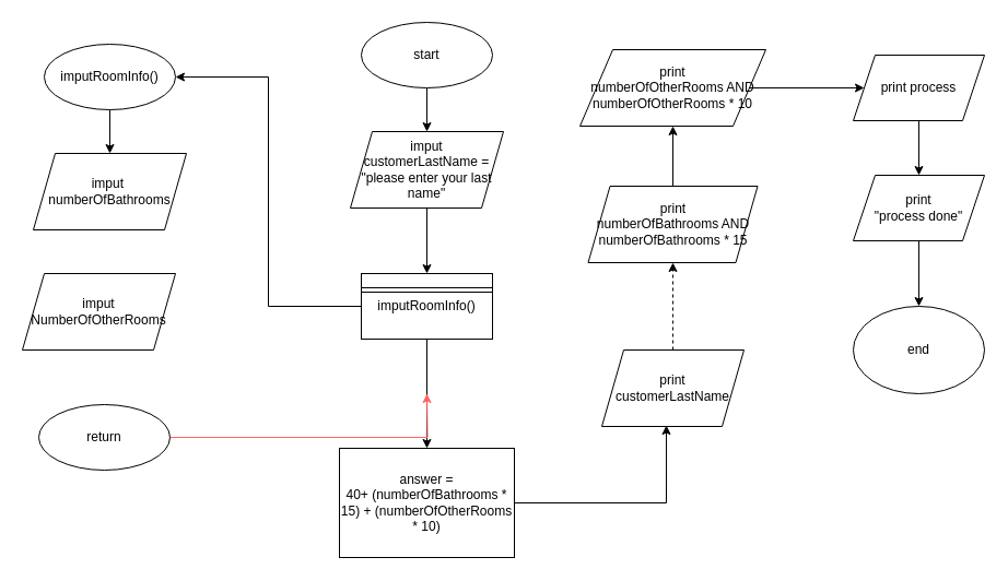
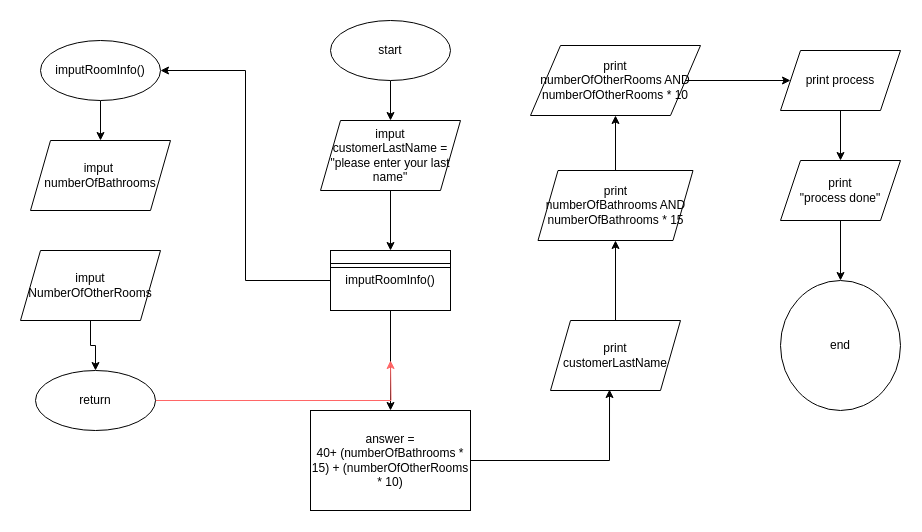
  <mxCell id="0" />
  <mxCell id="1" parent="0" />
  <mxCell id="2" style="edgeStyle=orthogonalEdgeStyle;rounded=0;orthogonalLoop=1;jettySize=auto;html=1;" parent="1" source="3" target="6" edge="1"><mxGeometry relative="1" as="geometry" /></mxCell>
  <mxCell id="3" value="start" style="ellipse;whiteSpace=wrap;html=1;" parent="1" vertex="1"><mxGeometry x="330" y="20" width="120" height="60" as="geometry" /></mxCell>
- <mxCell id="4" value="end" style="ellipse;whiteSpace=wrap;html=1;" parent="1" vertex="1"><mxGeometry x="780" y="280" width="120" height="80" as="geometry" /></mxCell>
+ <mxCell id="4" value="end" style="ellipse;whiteSpace=wrap;html=1;" parent="1" vertex="1"><mxGeometry x="780" y="280" width="120" height="130" as="geometry" /></mxCell>
  <mxCell id="5" style="edgeStyle=orthogonalEdgeStyle;rounded=0;orthogonalLoop=1;jettySize=auto;html=1;" parent="1" source="6" target="23" edge="1"><mxGeometry relative="1" as="geometry" /></mxCell>
  <mxCell id="6" value="imput&lt;div&gt;customerLastName = &quot;please enter your last name&quot;&lt;/div&gt;" style="shape=parallelogram;perimeter=parallelogramPerimeter;whiteSpace=wrap;html=1;fixedSize=1;" parent="1" vertex="1"><mxGeometry x="320" y="120" width="140" height="70" as="geometry" /></mxCell>
  <mxCell id="7" value="imput&amp;nbsp;&lt;div&gt;numberOfBathrooms&lt;/div&gt;" style="shape=parallelogram;perimeter=parallelogramPerimeter;whiteSpace=wrap;html=1;fixedSize=1;" parent="1" vertex="1"><mxGeometry x="30" y="140" width="140" height="70" as="geometry" /></mxCell>
+ <mxCell id="8" style="edgeStyle=orthogonalEdgeStyle;rounded=0;orthogonalLoop=1;jettySize=auto;html=1;" parent="1" source="9" target="28" edge="1"><mxGeometry relative="1" as="geometry" /></mxCell>
  <mxCell id="9" value="imput NumberOfOtherRooms" style="shape=parallelogram;perimeter=parallelogramPerimeter;whiteSpace=wrap;html=1;fixedSize=1;" parent="1" vertex="1"><mxGeometry x="20" y="250" width="140" height="70" as="geometry" /></mxCell>
  <mxCell id="10" value="answer =&lt;div&gt;40+ (numberOfBathrooms * 15) + (numberOfOtherRooms * 10)&lt;/div&gt;" style="rounded=0;whiteSpace=wrap;html=1;" parent="1" vertex="1"><mxGeometry x="310" y="410" width="160" height="100" as="geometry" /></mxCell>
- <mxCell id="11" style="edgeStyle=orthogonalEdgeStyle;rounded=0;orthogonalLoop=1;jettySize=auto;html=1;dashed=1;" parent="1" source="12" target="14" edge="1"><mxGeometry relative="1" as="geometry" /></mxCell>
+ <mxCell id="11" style="edgeStyle=orthogonalEdgeStyle;rounded=0;orthogonalLoop=1;jettySize=auto;html=1;" parent="1" source="12" target="14" edge="1"><mxGeometry relative="1" as="geometry" /></mxCell>
  <mxCell id="12" value="print&lt;div&gt;customerLastName&lt;/div&gt;" style="shape=parallelogram;perimeter=parallelogramPerimeter;whiteSpace=wrap;html=1;fixedSize=1;" parent="1" vertex="1"><mxGeometry x="550" y="320" width="130" height="70" as="geometry" /></mxCell>
  <mxCell id="13" style="edgeStyle=orthogonalEdgeStyle;rounded=0;orthogonalLoop=1;jettySize=auto;html=1;entryX=0.5;entryY=1;entryDx=0;entryDy=0;" parent="1" source="14" target="16" edge="1"><mxGeometry relative="1" as="geometry" /></mxCell>
  <mxCell id="14" value="print&lt;div&gt;numberOfBathrooms AND&lt;/div&gt;&lt;div&gt;numberOfBathrooms * 15&lt;/div&gt;" style="shape=parallelogram;perimeter=parallelogramPerimeter;whiteSpace=wrap;html=1;fixedSize=1;" parent="1" vertex="1"><mxGeometry x="537.5" y="170" width="155" height="70" as="geometry" /></mxCell>
  <mxCell id="15" style="edgeStyle=orthogonalEdgeStyle;rounded=0;orthogonalLoop=1;jettySize=auto;html=1;entryX=0;entryY=0.5;entryDx=0;entryDy=0;" parent="1" source="16" target="18" edge="1"><mxGeometry relative="1" as="geometry" /></mxCell>
  <mxCell id="16" value="print&lt;div&gt;numberOfOtherRooms AND numberOfOtherRooms * 10&lt;/div&gt;" style="shape=parallelogram;perimeter=parallelogramPerimeter;whiteSpace=wrap;html=1;fixedSize=1;size=30;" parent="1" vertex="1"><mxGeometry x="530" y="45" width="170" height="70" as="geometry" /></mxCell>
  <mxCell id="17" style="edgeStyle=orthogonalEdgeStyle;rounded=0;orthogonalLoop=1;jettySize=auto;html=1;" parent="1" source="18" target="20" edge="1"><mxGeometry relative="1" as="geometry" /></mxCell>
  <mxCell id="18" value="print process" style="shape=parallelogram;perimeter=parallelogramPerimeter;whiteSpace=wrap;html=1;fixedSize=1;" parent="1" vertex="1"><mxGeometry x="780" y="50" width="120" height="60" as="geometry" /></mxCell>
  <mxCell id="19" style="edgeStyle=orthogonalEdgeStyle;rounded=0;orthogonalLoop=1;jettySize=auto;html=1;" parent="1" source="20" target="4" edge="1"><mxGeometry relative="1" as="geometry" /></mxCell>
  <mxCell id="20" value="print&lt;div&gt;&quot;process done&quot;&lt;/div&gt;" style="shape=parallelogram;perimeter=parallelogramPerimeter;whiteSpace=wrap;html=1;fixedSize=1;" parent="1" vertex="1"><mxGeometry x="780" y="160" width="120" height="60" as="geometry" /></mxCell>
  <mxCell id="21" style="edgeStyle=orthogonalEdgeStyle;rounded=0;orthogonalLoop=1;jettySize=auto;html=1;entryX=1;entryY=0.5;entryDx=0;entryDy=0;fillColor=#33FFFF;" parent="1" source="23" target="26" edge="1"><mxGeometry relative="1" as="geometry" /></mxCell>
  <mxCell id="22" style="edgeStyle=orthogonalEdgeStyle;rounded=0;orthogonalLoop=1;jettySize=auto;html=1;" parent="1" source="23" target="10" edge="1"><mxGeometry relative="1" as="geometry" /></mxCell>
  <mxCell id="23" value="imputRoomInfo()" style="rounded=0;whiteSpace=wrap;html=1;" parent="1" vertex="1"><mxGeometry x="330" y="250" width="120" height="60" as="geometry" /></mxCell>
  <mxCell id="24" value="" style="shape=link;html=1;rounded=0;entryX=1;entryY=0.25;entryDx=0;entryDy=0;exitX=0;exitY=0.25;exitDx=0;exitDy=0;" parent="1" source="23" target="23" edge="1"><mxGeometry width="100" relative="1" as="geometry"><mxPoint x="300" y="320" as="sourcePoint" /><mxPoint x="400" y="320" as="targetPoint" /></mxGeometry></mxCell>
  <mxCell id="25" style="edgeStyle=orthogonalEdgeStyle;rounded=0;orthogonalLoop=1;jettySize=auto;html=1;" parent="1" source="26" target="7" edge="1"><mxGeometry relative="1" as="geometry" /></mxCell>
  <mxCell id="26" value="imputRoomInfo()" style="ellipse;whiteSpace=wrap;html=1;" parent="1" vertex="1"><mxGeometry x="40" y="40" width="120" height="60" as="geometry" /></mxCell>
  <mxCell id="27" style="edgeStyle=orthogonalEdgeStyle;rounded=0;orthogonalLoop=1;jettySize=auto;html=1;strokeColor=light-dark(#FF6666,#FFFFFF);" parent="1" source="28" edge="1"><mxGeometry relative="1" as="geometry"><mxPoint x="390" y="360" as="targetPoint" /></mxGeometry></mxCell>
  <mxCell id="28" value="return" style="ellipse;whiteSpace=wrap;html=1;" parent="1" vertex="1"><mxGeometry x="35" y="370" width="120" height="60" as="geometry" /></mxCell>
  <mxCell id="29" style="edgeStyle=orthogonalEdgeStyle;rounded=0;orthogonalLoop=1;jettySize=auto;html=1;entryX=0.454;entryY=0.986;entryDx=0;entryDy=0;entryPerimeter=0;" parent="1" source="10" target="12" edge="1"><mxGeometry relative="1" as="geometry" /></mxCell>
